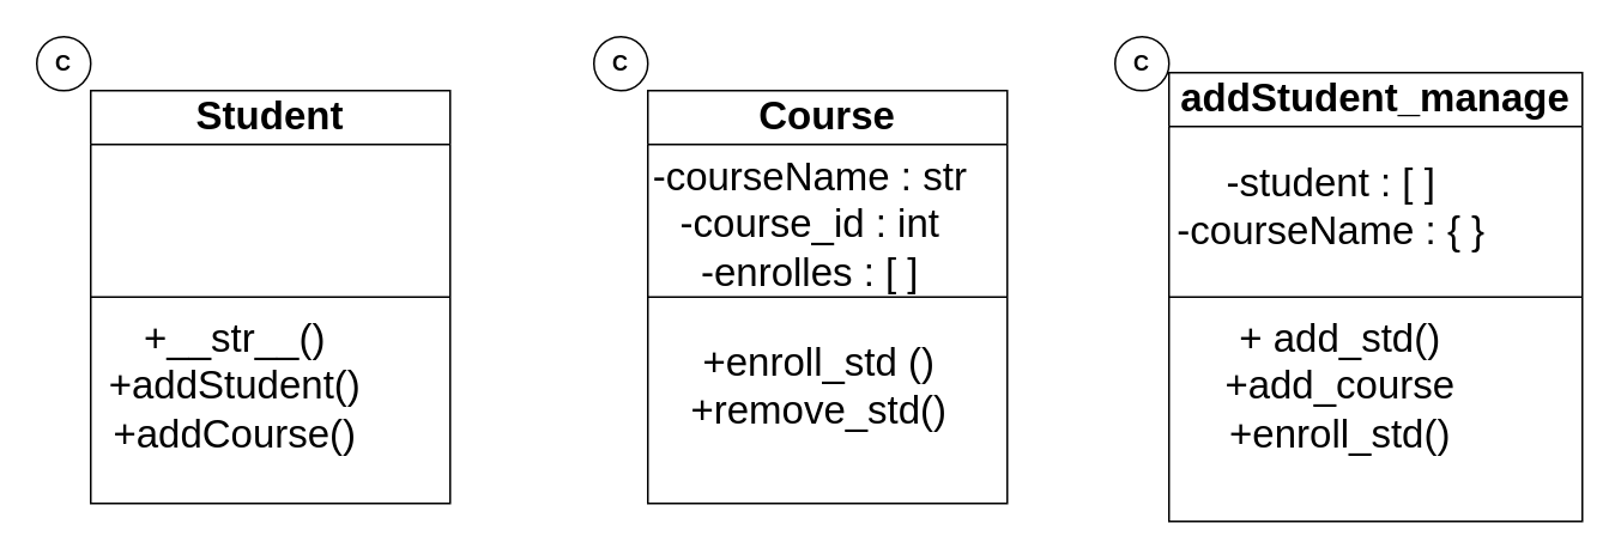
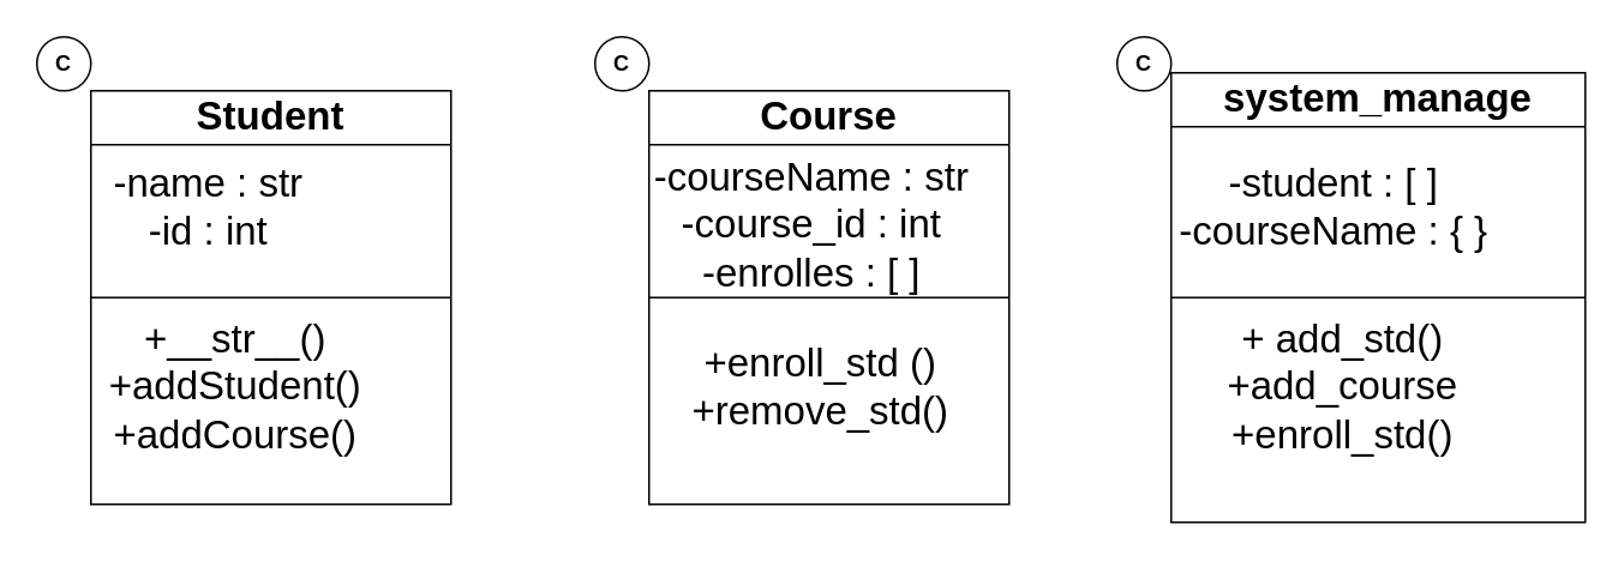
  <mxCell id="0" />
  <mxCell id="1" parent="0" />
  <mxCell id="2" value="&lt;font style=&quot;font-size: 22px;&quot;&gt;Student&lt;/font&gt;" style="swimlane;whiteSpace=wrap;html=1;startSize=30;" vertex="1" parent="1"><mxGeometry x="50" y="50" width="200" height="230" as="geometry" /></mxCell>
+ <mxCell id="3" value="-name : str&lt;div&gt;-id : int&lt;/div&gt;" style="text;html=1;align=center;verticalAlign=middle;resizable=0;points=[];autosize=1;strokeColor=none;fillColor=none;fontSize=22;" vertex="1" parent="2"><mxGeometry y="30" width="130" height="70" as="geometry" /></mxCell>
  <mxCell id="4" value="+__str__()&lt;div&gt;+addStudent()&lt;/div&gt;&lt;div&gt;+addCourse()&lt;/div&gt;" style="text;html=1;align=center;verticalAlign=middle;resizable=0;points=[];autosize=1;strokeColor=none;fillColor=none;fontSize=22;" vertex="1" parent="2"><mxGeometry y="120" width="160" height="90" as="geometry" /></mxCell>
  <mxCell id="5" value="" style="endArrow=none;html=1;exitX=0;exitY=0.5;exitDx=0;exitDy=0;entryX=1;entryY=0.5;entryDx=0;entryDy=0;" edge="1" parent="1" source="2" target="2"><mxGeometry width="50" height="50" relative="1" as="geometry"><mxPoint x="410" y="300" as="sourcePoint" /><mxPoint x="460" y="250" as="targetPoint" /></mxGeometry></mxCell>
  <mxCell id="6" value="&lt;b&gt;C&lt;/b&gt;" style="ellipse;whiteSpace=wrap;html=1;" vertex="1" parent="1"><mxGeometry x="20" y="20" width="30" height="30" as="geometry" /></mxCell>
  <mxCell id="7" value="&lt;font style=&quot;font-size: 22px;&quot;&gt;Course&lt;/font&gt;" style="swimlane;whiteSpace=wrap;html=1;startSize=30;" vertex="1" parent="1"><mxGeometry x="360" y="50" width="200" height="230" as="geometry" /></mxCell>
  <mxCell id="8" value="-courseName : str&lt;div&gt;-course_id : int&lt;/div&gt;&lt;div&gt;-enrolles : [ ]&lt;/div&gt;" style="text;html=1;align=center;verticalAlign=middle;resizable=0;points=[];autosize=1;strokeColor=none;fillColor=none;fontSize=22;" vertex="1" parent="7"><mxGeometry x="-10" y="30" width="200" height="90" as="geometry" /></mxCell>
  <mxCell id="9" value="+enroll_std ()&lt;div&gt;+remove_std()&lt;/div&gt;" style="text;html=1;align=center;verticalAlign=middle;resizable=0;points=[];autosize=1;strokeColor=none;fillColor=none;fontSize=22;" vertex="1" parent="7"><mxGeometry x="10" y="130" width="170" height="70" as="geometry" /></mxCell>
  <mxCell id="10" value="" style="endArrow=none;html=1;exitX=0;exitY=0.5;exitDx=0;exitDy=0;entryX=1;entryY=0.5;entryDx=0;entryDy=0;" edge="1" parent="1" source="7" target="7"><mxGeometry width="50" height="50" relative="1" as="geometry"><mxPoint x="720" y="300" as="sourcePoint" /><mxPoint x="770" y="250" as="targetPoint" /><Array as="points"><mxPoint x="490" y="165" /></Array></mxGeometry></mxCell>
  <mxCell id="11" value="&lt;b&gt;C&lt;/b&gt;" style="ellipse;whiteSpace=wrap;html=1;" vertex="1" parent="1"><mxGeometry x="330" y="20" width="30" height="30" as="geometry" /></mxCell>
- <mxCell id="12" value="&lt;font style=&quot;font-size: 22px;&quot;&gt;addStudent_manage&lt;/font&gt;" style="swimlane;whiteSpace=wrap;html=1;startSize=30;" vertex="1" parent="1"><mxGeometry x="650" y="40" width="230" height="250" as="geometry" /></mxCell>
+ <mxCell id="12" value="&lt;font style=&quot;font-size: 22px;&quot;&gt;system_manage&lt;/font&gt;" style="swimlane;whiteSpace=wrap;html=1;startSize=30;" vertex="1" parent="1"><mxGeometry x="650" y="40" width="230" height="250" as="geometry" /></mxCell>
  <mxCell id="13" value="-student : [ ]&lt;div&gt;-courseName : { }&lt;/div&gt;" style="text;html=1;align=center;verticalAlign=middle;resizable=0;points=[];autosize=1;strokeColor=none;fillColor=none;fontSize=22;fontStyle=0" vertex="1" parent="12"><mxGeometry x="15" y="40" width="150" height="70" as="geometry" /></mxCell>
  <mxCell id="14" value="+ add_std()&lt;div&gt;+add_course&lt;/div&gt;&lt;div&gt;+enroll_std()&lt;/div&gt;" style="text;html=1;align=center;verticalAlign=middle;resizable=0;points=[];autosize=1;strokeColor=none;fillColor=none;fontSize=22;" vertex="1" parent="12"><mxGeometry x="20" y="130" width="150" height="90" as="geometry" /></mxCell>
  <mxCell id="15" value="" style="endArrow=none;html=1;exitX=0;exitY=0.5;exitDx=0;exitDy=0;entryX=1;entryY=0.5;entryDx=0;entryDy=0;" edge="1" parent="1" source="12" target="12"><mxGeometry width="50" height="50" relative="1" as="geometry"><mxPoint x="1010" y="300" as="sourcePoint" /><mxPoint x="1060" y="250" as="targetPoint" /><Array as="points"><mxPoint x="780" y="165" /></Array></mxGeometry></mxCell>
  <mxCell id="16" value="&lt;b&gt;C&lt;/b&gt;" style="ellipse;whiteSpace=wrap;html=1;" vertex="1" parent="1"><mxGeometry x="620" y="20" width="30" height="30" as="geometry" /></mxCell>
